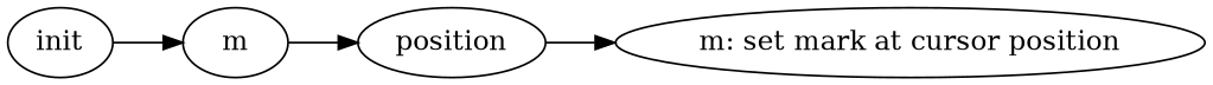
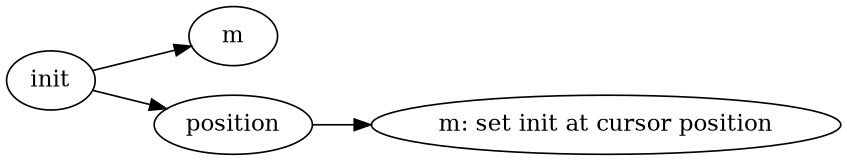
  digraph {
    rankdir=LR
-   n1 [label="m: set mark at cursor position"]
+   n1 [label="m: set init at cursor position"]
    n2 [label=init]
    n3 [label=m]
    n4 [label=position]
    n2 -> n3
-   n3 -> n4
+   n2 -> n4
    n4 -> n1
  }
